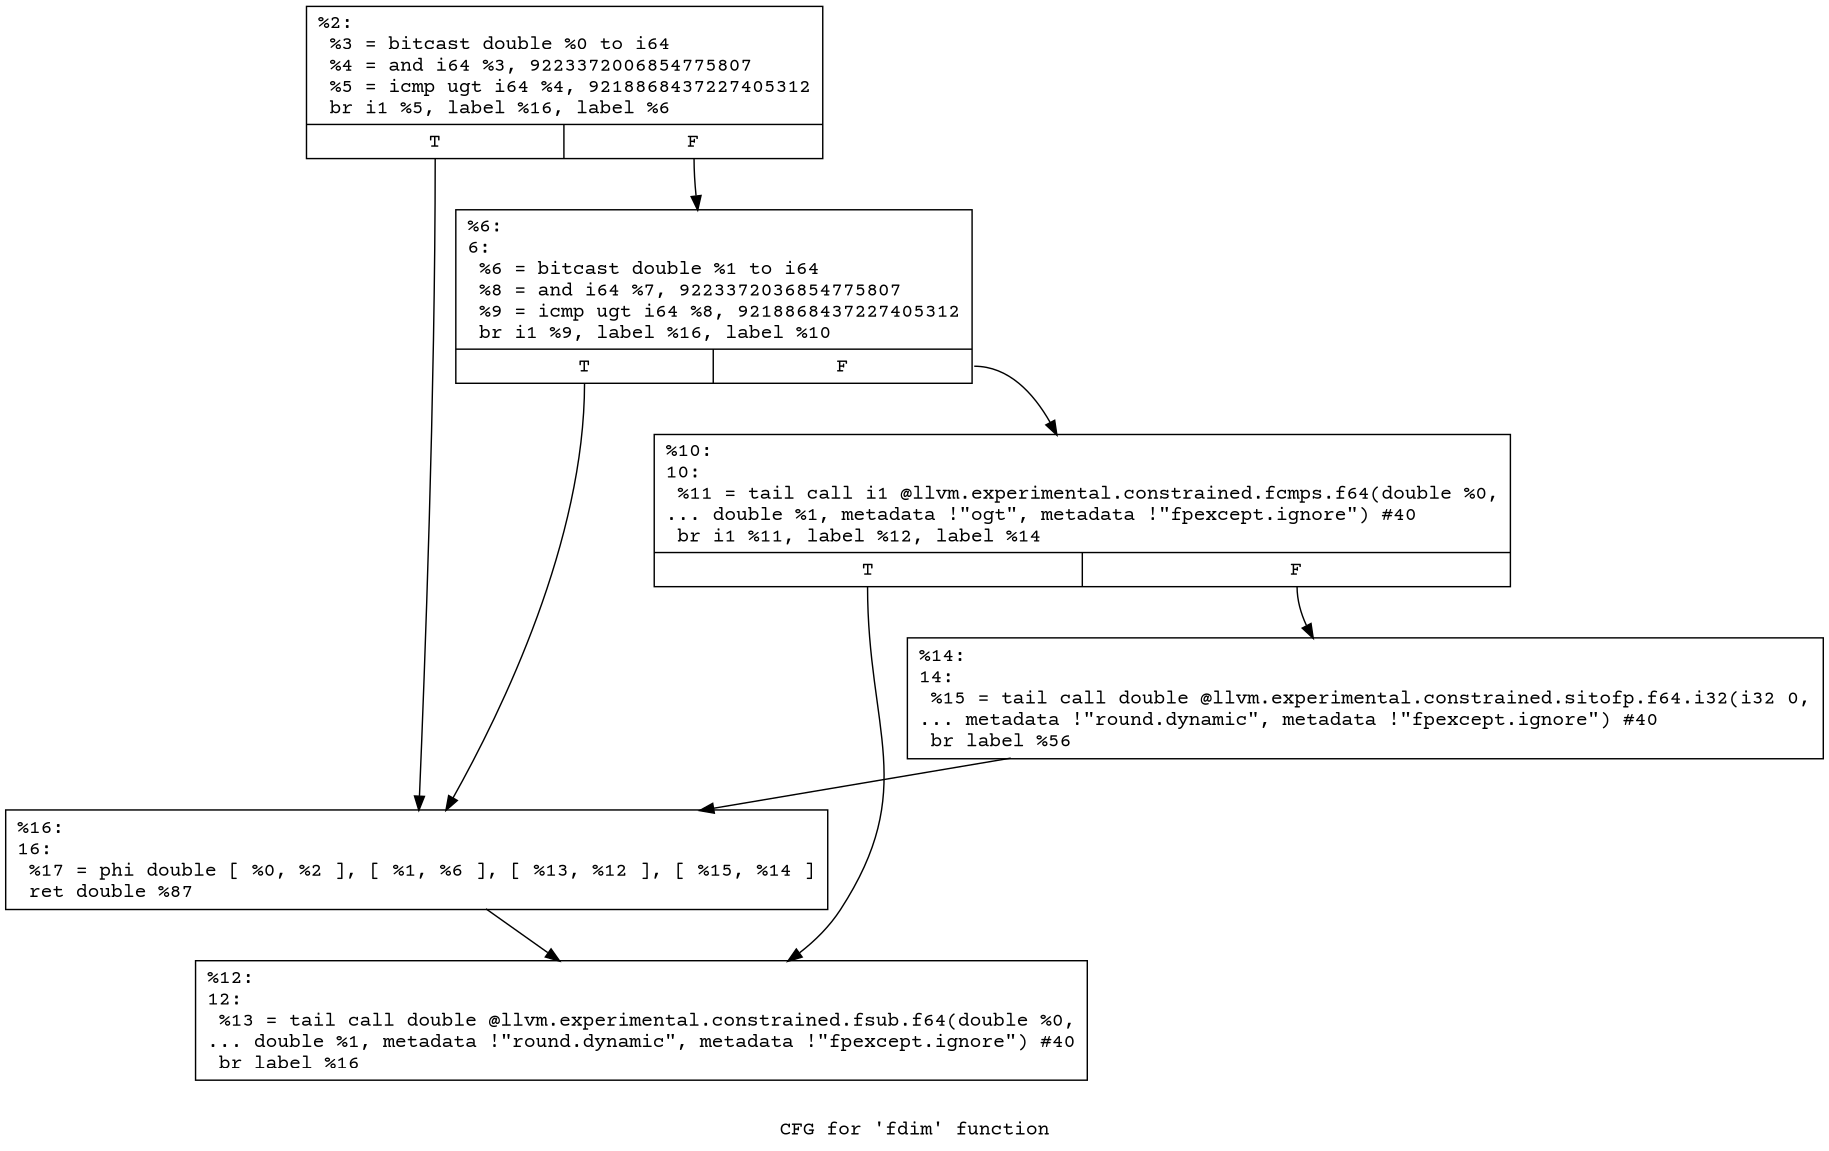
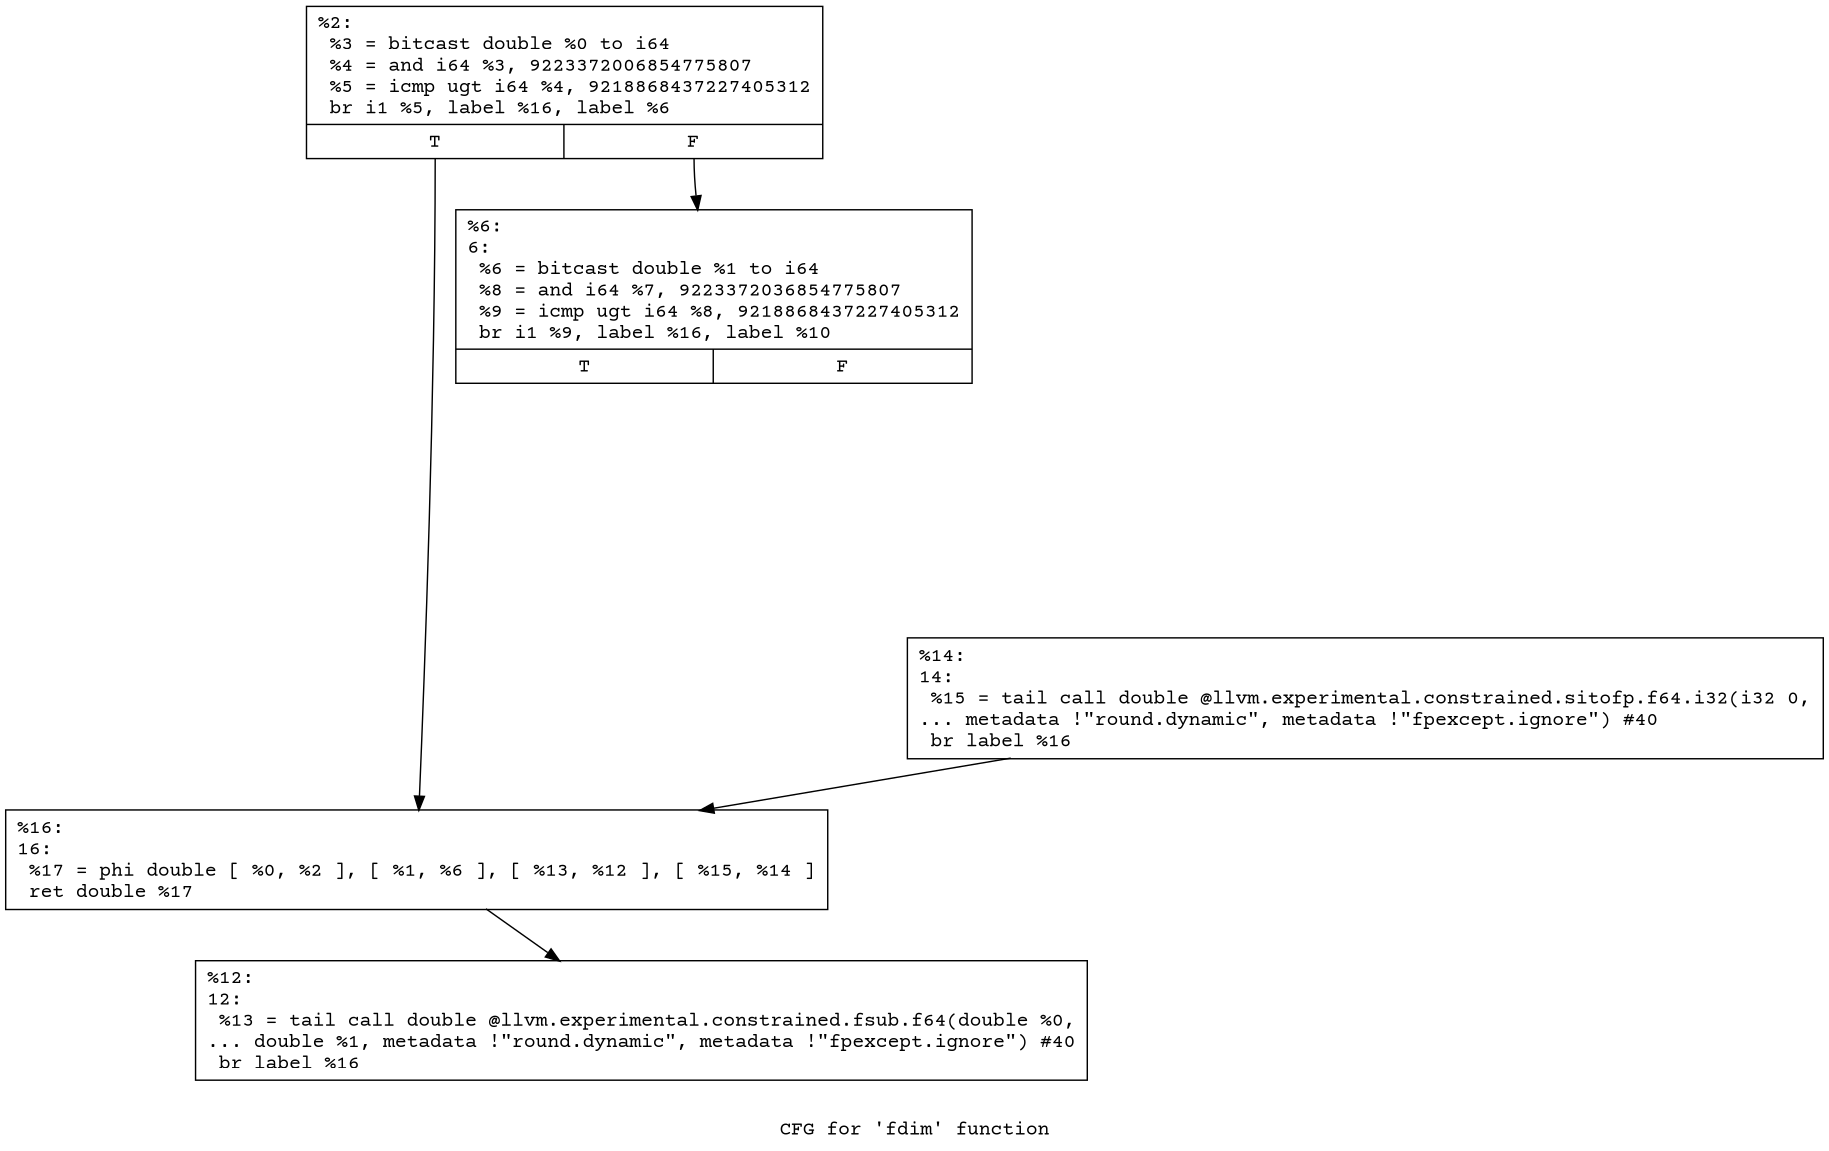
  digraph {
    fontname="Courier Prime"
    label="CFG for 'fdim' function"
    node [fontname="Courier Prime" shape=record]
    edge [fontname="Courier Prime" tailport=s0]
    n1 [label="{%2:\l  %3 = bitcast double %0 to i64\l  %4 = and i64 %3, 9223372006854775807\l  %5 = icmp ugt i64 %4, 9218868437227405312\l  br i1 %5, label %16, label %6\l|{<s0>T|<s1>F}}"]
-   n2 [label="{%16:\l16:                                               \l  %17 = phi double [ %0, %2 ], [ %1, %6 ], [ %13, %12 ], [ %15, %14 ]\l  ret double %87\l}"]
+   n2 [label="{%16:\l16:                                               \l  %17 = phi double [ %0, %2 ], [ %1, %6 ], [ %13, %12 ], [ %15, %14 ]\l  ret double %17\l}"]
    n3 [label="{%6:\l6:                                                \l  %6 = bitcast double %1 to i64\l  %8 = and i64 %7, 9223372036854775807\l  %9 = icmp ugt i64 %8, 9218868437227405312\l  br i1 %9, label %16, label %10\l|{<s0>T|<s1>F}}"]
    n4 [label="{%12:\l12:                                               \l  %13 = tail call double @llvm.experimental.constrained.fsub.f64(double %0,\l... double %1, metadata !\"round.dynamic\", metadata !\"fpexcept.ignore\") #40\l  br label %16\l}"]
-   n5 [label="{%10:\l10:                                               \l  %11 = tail call i1 @llvm.experimental.constrained.fcmps.f64(double %0,\l... double %1, metadata !\"ogt\", metadata !\"fpexcept.ignore\") #40\l  br i1 %11, label %12, label %14\l|{<s0>T|<s1>F}}"]
-   n6 [label="{%14:\l14:                                               \l  %15 = tail call double @llvm.experimental.constrained.sitofp.f64.i32(i32 0,\l... metadata !\"round.dynamic\", metadata !\"fpexcept.ignore\") #40\l  br label %56\l}"]
+   n6 [label="{%14:\l14:                                               \l  %15 = tail call double @llvm.experimental.constrained.sitofp.f64.i32(i32 0,\l... metadata !\"round.dynamic\", metadata !\"fpexcept.ignore\") #40\l  br label %16\l}"]
    n1 -> n2
    n1 -> n3 [tailport=s1]
    n2 -> n4
-   n3 -> n2
-   n3 -> n5 [tailport=s1]
-   n5 -> n4
-   n5 -> n6 [tailport=s1]
    n6 -> n2
  }
